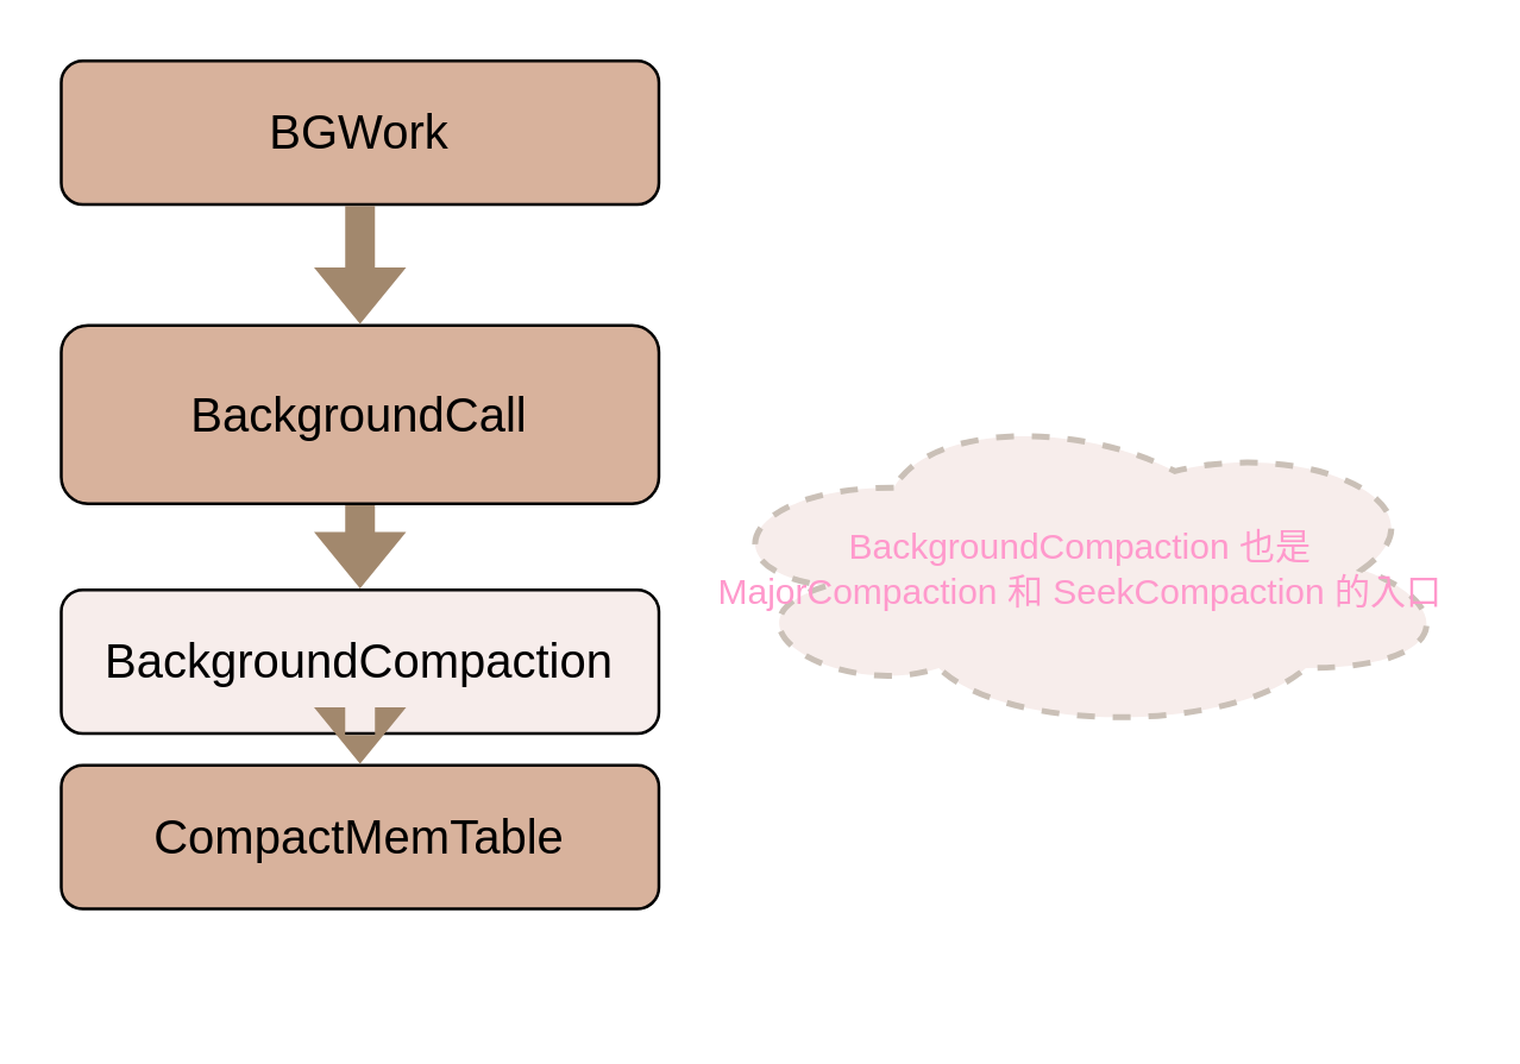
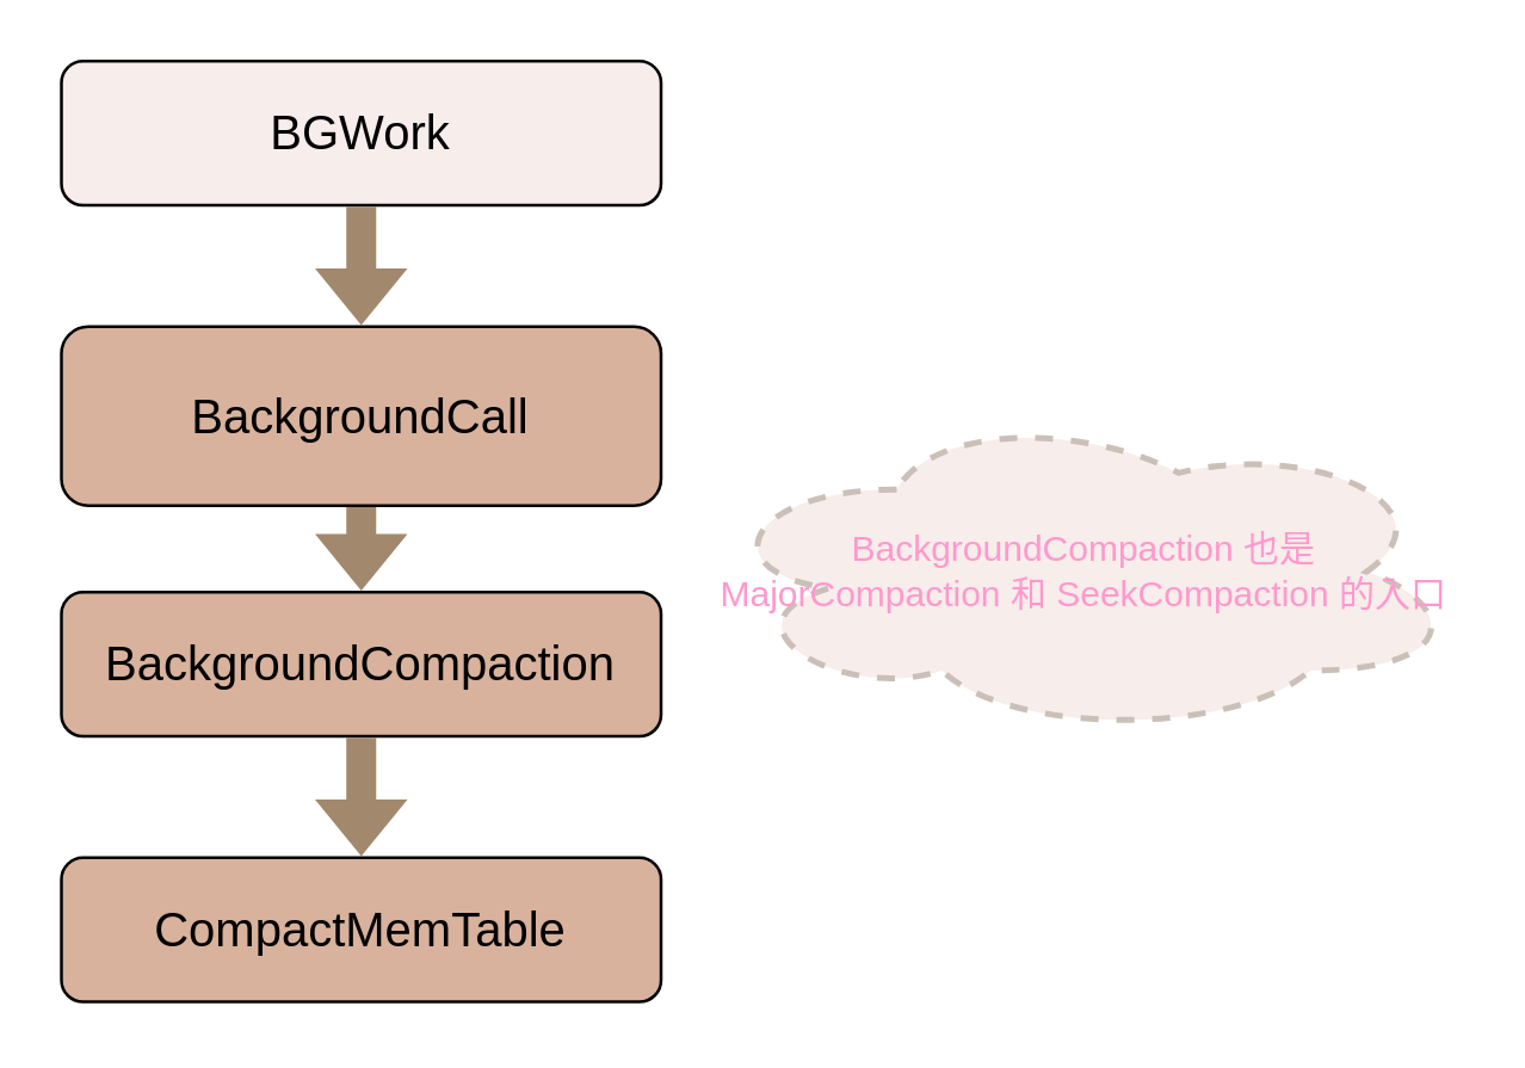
  <mxCell id="0" />
  <mxCell id="1" parent="0" />
- <mxCell id="2" value="BGWork" style="rounded=1;whiteSpace=wrap;html=1;fontSize=16;fillColor=#D8B29C;fontColor=default;labelBackgroundColor=none;container=0;strokeWidth=1;" vertex="1" parent="1"><mxGeometry x="20" y="20" width="201" height="48.32" as="geometry" /></mxCell>
+ <mxCell id="2" value="BGWork" style="rounded=1;whiteSpace=wrap;html=1;fontSize=16;fillColor=#f7edeb;fontColor=default;labelBackgroundColor=none;container=0;strokeWidth=1;" vertex="1" parent="1"><mxGeometry x="20" y="20" width="201" height="48.32" as="geometry" /></mxCell>
  <mxCell id="3" value="BackgroundCall" style="rounded=1;whiteSpace=wrap;html=1;fontSize=16;fillColor=#D8B29C;fontColor=default;labelBackgroundColor=none;container=0;strokeWidth=1;" vertex="1" parent="1"><mxGeometry x="20" y="109" width="201" height="60" as="geometry" /></mxCell>
- <mxCell id="4" value="BackgroundCompaction" style="rounded=1;whiteSpace=wrap;html=1;fontSize=16;fillColor=#f7edeb;fontColor=default;labelBackgroundColor=none;container=0;strokeWidth=1;" vertex="1" parent="1"><mxGeometry x="20" y="198" width="201" height="48.32" as="geometry" /></mxCell>
- <mxCell id="5" value="CompactMemTable" style="rounded=1;whiteSpace=wrap;html=1;fontSize=16;fillColor=#D8B29C;fontColor=default;labelBackgroundColor=none;container=0;strokeWidth=1;" vertex="1" parent="1"><mxGeometry x="20" y="257" width="201" height="48.32" as="geometry" /></mxCell>
+ <mxCell id="4" value="BackgroundCompaction" style="rounded=1;whiteSpace=wrap;html=1;fontSize=16;fillColor=#D8B29C;fontColor=default;labelBackgroundColor=none;container=0;strokeWidth=1;" vertex="1" parent="1"><mxGeometry x="20" y="198" width="201" height="48.32" as="geometry" /></mxCell>
+ <mxCell id="5" value="CompactMemTable" style="rounded=1;whiteSpace=wrap;html=1;fontSize=16;fillColor=#D8B29C;fontColor=default;labelBackgroundColor=none;container=0;strokeWidth=1;" vertex="1" parent="1"><mxGeometry x="20" y="287" width="201" height="48.32" as="geometry" /></mxCell>
  <mxCell id="6" value="" style="shape=flexArrow;endArrow=classic;html=1;exitX=0.5;exitY=1;exitDx=0;exitDy=0;entryX=0.5;entryY=0;entryDx=0;entryDy=0;fillColor=#A2886D;strokeColor=none;" edge="1" parent="1" source="2" target="3"><mxGeometry width="50" height="50" relative="1" as="geometry"><mxPoint x="247" y="131" as="sourcePoint" /><mxPoint x="297" y="81" as="targetPoint" /></mxGeometry></mxCell>
  <mxCell id="7" value="" style="shape=flexArrow;endArrow=classic;html=1;exitX=0.5;exitY=1;exitDx=0;exitDy=0;entryX=0.5;entryY=0;entryDx=0;entryDy=0;fillColor=#A2886D;strokeColor=none;" edge="1" parent="1" source="3" target="4"><mxGeometry width="50" height="50" relative="1" as="geometry"><mxPoint x="130.5" y="78.32" as="sourcePoint" /><mxPoint x="130.5" y="119" as="targetPoint" /></mxGeometry></mxCell>
  <mxCell id="8" value="" style="shape=flexArrow;endArrow=classic;html=1;exitX=0.5;exitY=1;exitDx=0;exitDy=0;entryX=0.5;entryY=0;entryDx=0;entryDy=0;fillColor=#A2886D;strokeColor=none;" edge="1" parent="1" source="4" target="5"><mxGeometry width="50" height="50" relative="1" as="geometry"><mxPoint x="130.5" y="167.32" as="sourcePoint" /><mxPoint x="130.5" y="208" as="targetPoint" /></mxGeometry></mxCell>
  <mxCell id="9" value="BackgroundCompaction 也是 MajorCompaction 和 SeekCompaction 的入口" style="ellipse;shape=cloud;whiteSpace=wrap;html=1;glass=0;dashed=1;strokeColor=#CAC0B7;strokeWidth=2;fontColor=#FF99CC;fillColor=#F7EDEB;gradientColor=none;" vertex="1" parent="1"><mxGeometry x="237" y="136" width="252" height="110.32" as="geometry" /></mxCell>
